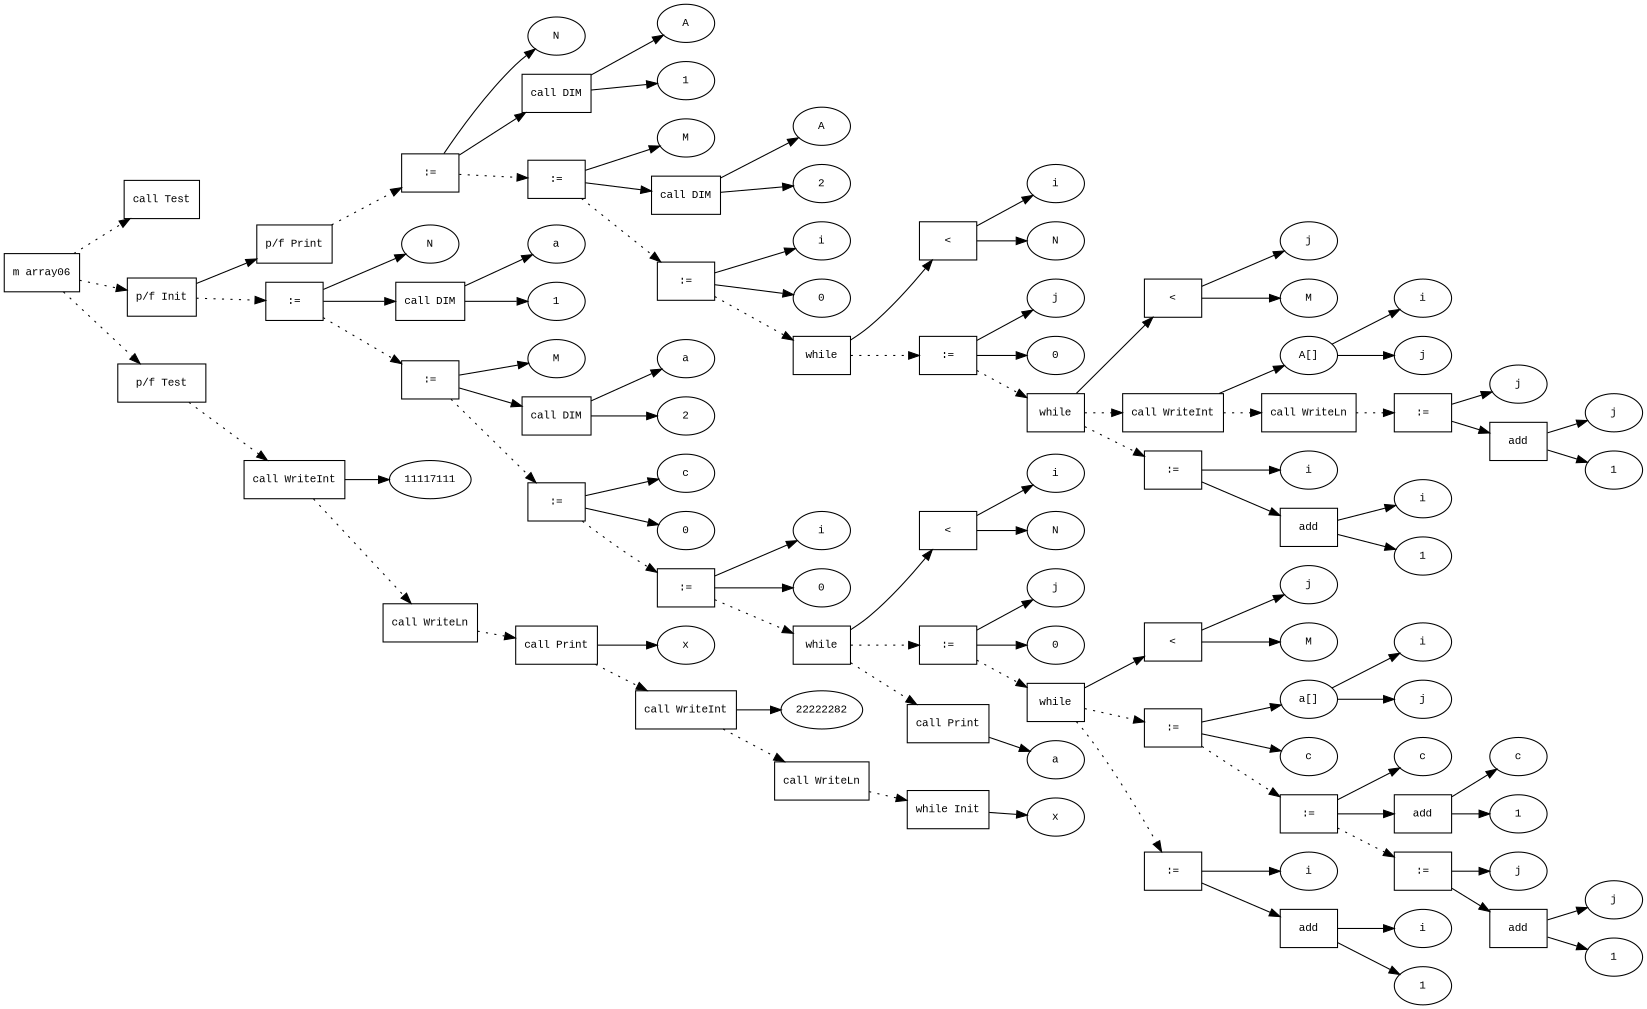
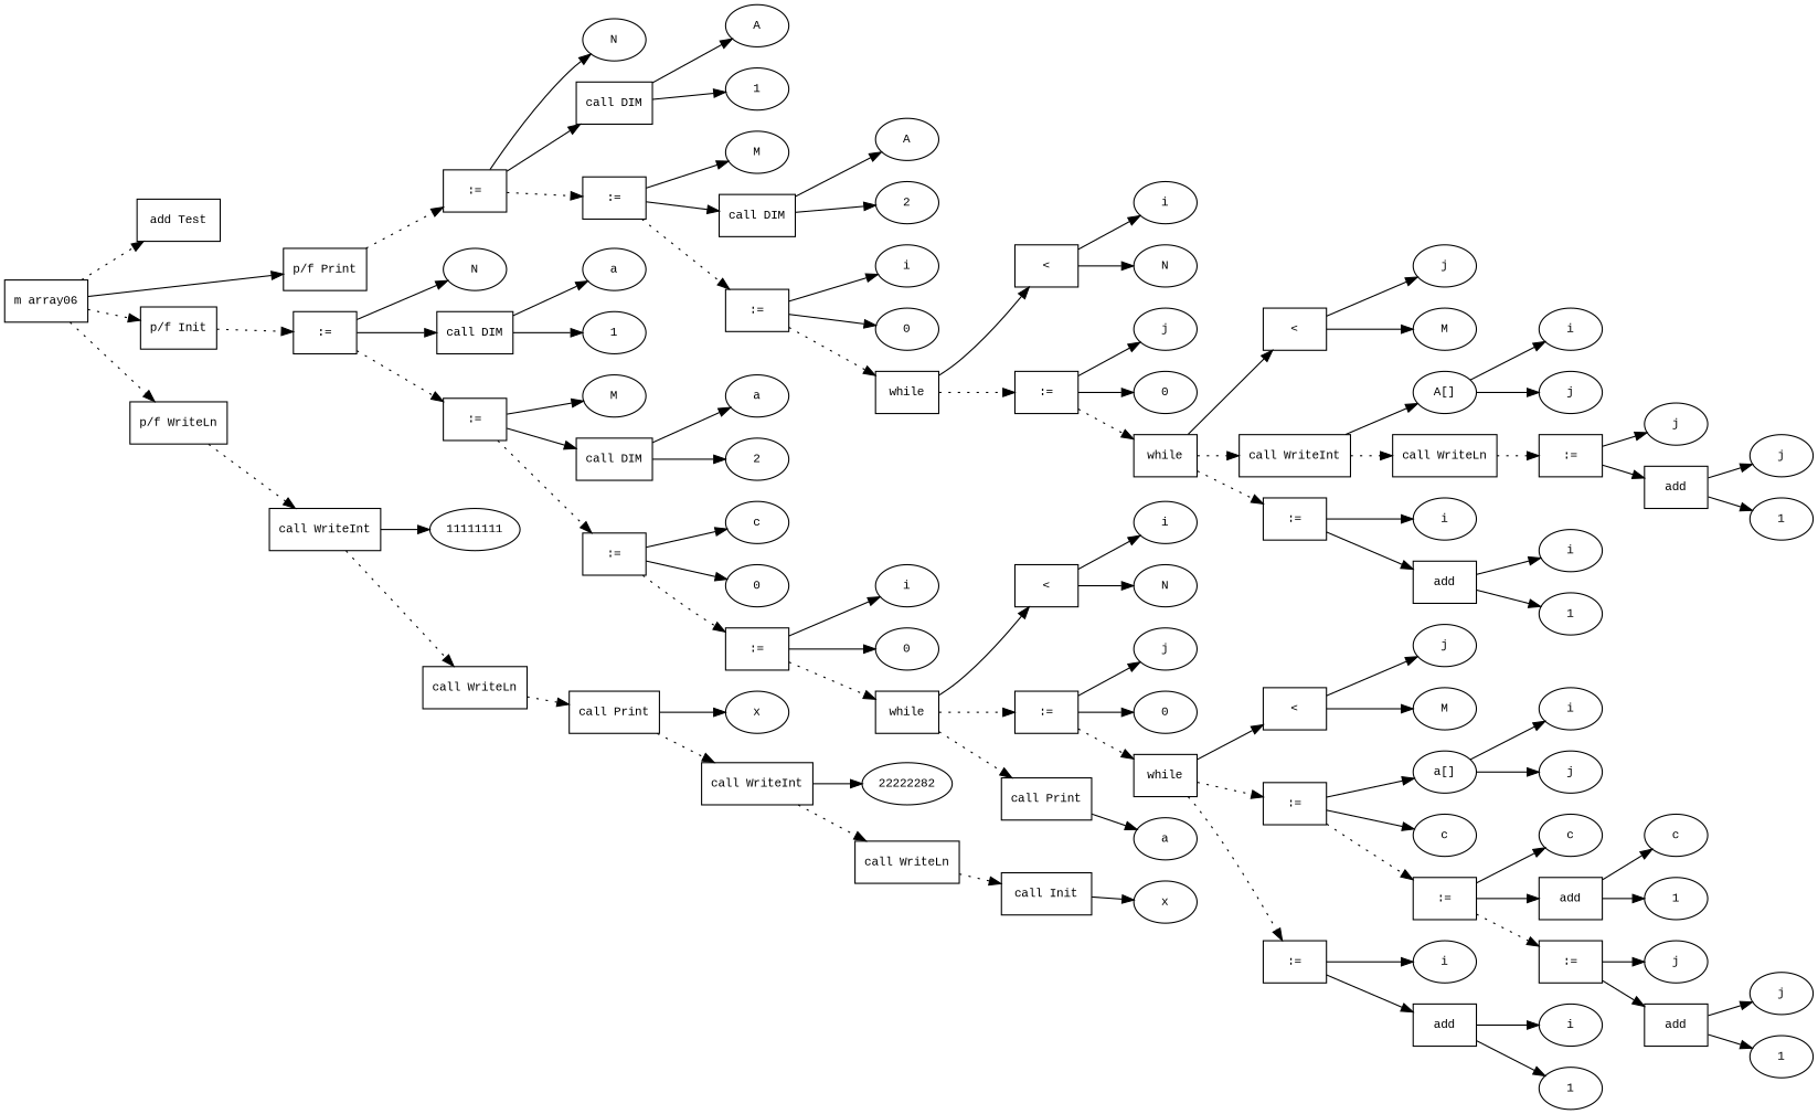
  digraph {
    fontname="Times New Roman"
    fontsize=10
    rankdir=LR
    node [fontname="Courier New" fontsize=10 shape=ellipse]
    edge [fontname="Times New Roman" fontsize=10]
    n1 [label="m array06" shape=box]
-   n2 [label="call Test" shape=box]
+   n2 [label="add Test" shape=box]
    n3 [label="p/f Print" shape=box]
    n4 [label="p/f Init" shape=box]
-   n5 [label="p/f Test" shape=box]
+   n5 [label="p/f WriteLn" shape=box]
    n6 [label=":=" shape=box]
    n7 [label=":=" shape=box]
    n8 [label="call WriteInt" shape=box]
    n9 [label=N]
    n10 [label="call DIM" shape=box]
    n11 [label=":=" shape=box]
    n12 [label=A]
    n13 [label=1]
    n14 [label=M]
    n15 [label="call DIM" shape=box]
    n16 [label=":=" shape=box]
    n17 [label=A]
    n18 [label=2]
    n19 [label=i]
    n20 [label=0]
    n21 [label=while shape=box]
    n22 [label="<" shape=box]
    n23 [label=":=" shape=box]
    n24 [label=i]
    n25 [label=N]
    n26 [label=j]
    n27 [label=0]
    n28 [label=while shape=box]
    n29 [label="<" shape=box]
    n30 [label="call WriteInt" shape=box]
    n31 [label=":=" shape=box]
    n32 [label=j]
    n33 [label=M]
    n34 [label="A[]"]
    n35 [label="call WriteLn" shape=box]
    n36 [label=i]
    n37 [label=add shape=box]
    n38 [label=i]
    n39 [label=j]
    n40 [label=":=" shape=box]
    n41 [label=j]
    n42 [label=add shape=box]
    n43 [label=j]
    n44 [label=1]
    n45 [label=i]
    n46 [label=1]
    n47 [label=N]
    n48 [label="call DIM" shape=box]
    n49 [label=":=" shape=box]
    n50 [label=a]
    n51 [label=1]
    n52 [label=M]
    n53 [label="call DIM" shape=box]
    n54 [label=":=" shape=box]
    n55 [label=a]
    n56 [label=2]
    n57 [label=c]
    n58 [label=0]
    n59 [label=":=" shape=box]
    n60 [label=i]
    n61 [label=0]
    n62 [label=while shape=box]
    n63 [label="<" shape=box]
    n64 [label=":=" shape=box]
    n65 [label="call Print" shape=box]
    n66 [label=i]
    n67 [label=N]
    n68 [label=j]
    n69 [label=0]
    n70 [label=while shape=box]
    n71 [label=a]
    n72 [label="<" shape=box]
    n73 [label=":=" shape=box]
    n74 [label=":=" shape=box]
    n75 [label=j]
    n76 [label=M]
    n77 [label="a[]"]
    n78 [label=c]
    n79 [label=":=" shape=box]
    n80 [label=i]
    n81 [label=add shape=box]
    n82 [label=i]
    n83 [label=j]
    n84 [label=c]
    n85 [label=add shape=box]
    n86 [label=":=" shape=box]
    n87 [label=c]
    n88 [label=1]
    n89 [label=j]
    n90 [label=add shape=box]
    n91 [label=j]
    n92 [label=1]
    n93 [label=i]
    n94 [label=1]
-   n95 [label=11117111]
+   n95 [label=11111111]
    n96 [label="call WriteLn" shape=box]
    n97 [label="call Print" shape=box]
    n98 [label=x]
    n99 [label="call WriteInt" shape=box]
    n100 [label=22222282]
    n101 [label="call WriteLn" shape=box]
-   n102 [label="while Init" shape=box]
+   n102 [label="call Init" shape=box]
    n103 [label=x]
    n1 -> n2 [style=dotted]
-   n4 -> n3
+   n1 -> n3
    n1 -> n4 [style=dotted]
    n1 -> n5 [style=dotted]
    n3 -> n6 [style=dotted]
    n4 -> n7 [style=dotted]
    n5 -> n8 [style=dotted]
    n6 -> n9
    n6 -> n10
    n6 -> n11 [style=dotted]
    n7 -> n47
    n7 -> n48
    n7 -> n49 [style=dotted]
    n8 -> n95
    n8 -> n96 [style=dotted]
    n10 -> n12
    n10 -> n13
    n11 -> n14
    n11 -> n15
    n11 -> n16 [style=dotted]
    n15 -> n17
    n15 -> n18
    n16 -> n19
    n16 -> n20
    n16 -> n21 [style=dotted]
    n21 -> n22
    n21 -> n23 [style=dotted]
    n22 -> n24
    n22 -> n25
    n23 -> n26
    n23 -> n27
    n23 -> n28 [style=dotted]
    n28 -> n29
    n28 -> n30 [style=dotted]
    n28 -> n31 [style=dotted]
    n29 -> n32
    n29 -> n33
    n30 -> n34
    n30 -> n35 [style=dotted]
    n31 -> n36
    n31 -> n37
    n34 -> n38
    n34 -> n39
    n35 -> n40 [style=dotted]
    n37 -> n45
    n37 -> n46
    n40 -> n41
    n40 -> n42
    n42 -> n43
    n42 -> n44
    n48 -> n50
    n48 -> n51
    n49 -> n52
    n49 -> n53
    n49 -> n54 [style=dotted]
    n53 -> n55
    n53 -> n56
    n54 -> n57
    n54 -> n58
    n54 -> n59 [style=dotted]
    n59 -> n60
    n59 -> n61
    n59 -> n62 [style=dotted]
    n62 -> n63
    n62 -> n64 [style=dotted]
    n62 -> n65 [style=dotted]
    n63 -> n66
    n63 -> n67
    n64 -> n68
    n64 -> n69
    n64 -> n70 [style=dotted]
    n65 -> n71
    n70 -> n72
    n70 -> n73 [style=dotted]
    n70 -> n74 [style=dotted]
    n72 -> n75
    n72 -> n76
    n73 -> n77
    n73 -> n78
    n73 -> n79 [style=dotted]
    n74 -> n80
    n74 -> n81
    n77 -> n82
    n77 -> n83
    n79 -> n84
    n79 -> n85
    n79 -> n86 [style=dotted]
    n81 -> n93
    n81 -> n94
    n85 -> n87
    n85 -> n88
    n86 -> n89
    n86 -> n90
    n90 -> n91
    n90 -> n92
    n96 -> n97 [style=dotted]
    n97 -> n98
    n97 -> n99 [style=dotted]
    n99 -> n100
    n99 -> n101 [style=dotted]
    n101 -> n102 [style=dotted]
    n102 -> n103
  }
